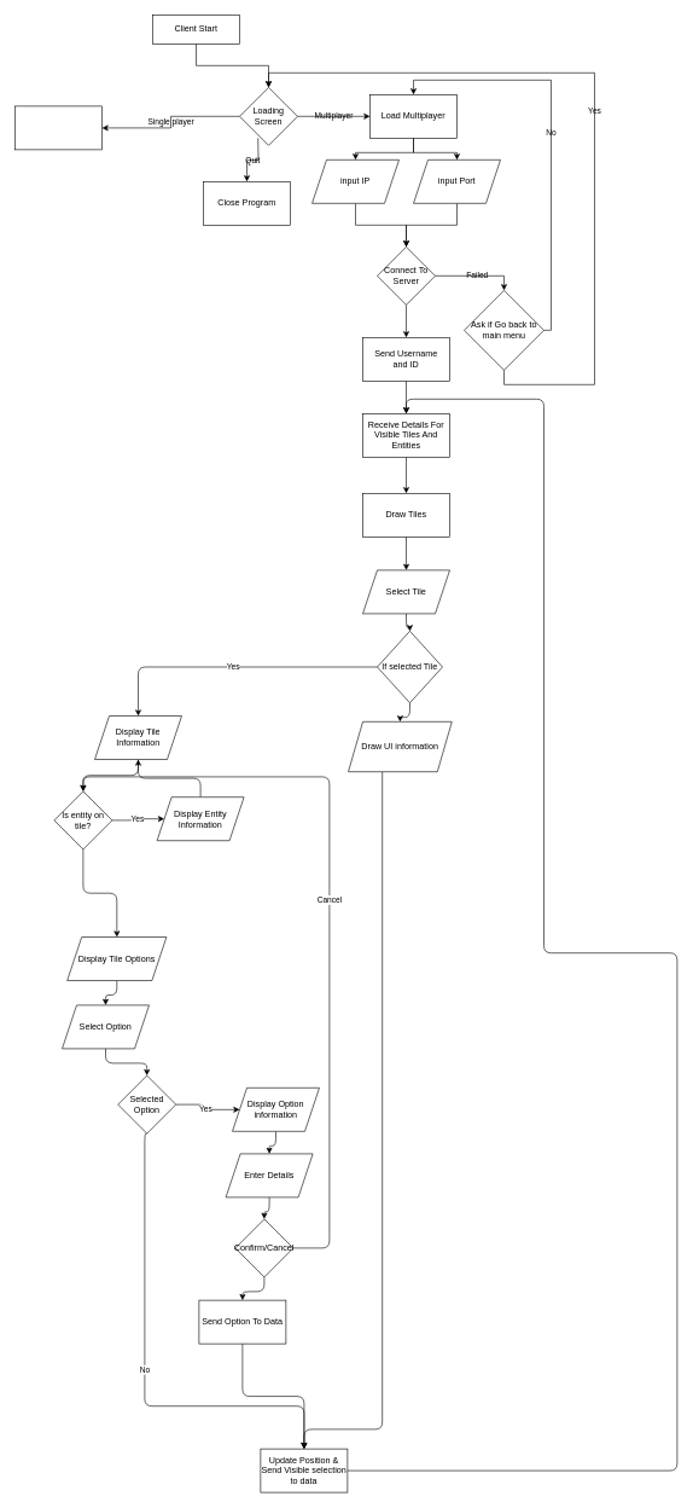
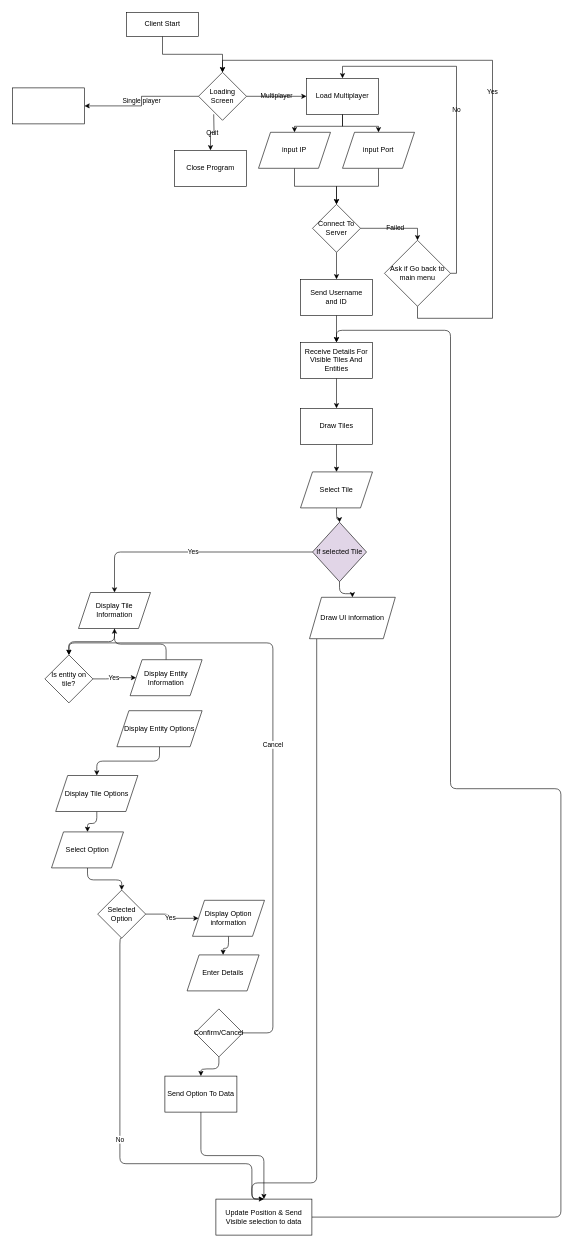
  <mxCell id="0" />
  <mxCell id="1" parent="0" />
  <mxCell id="2" style="edgeStyle=orthogonalEdgeStyle;rounded=0;orthogonalLoop=1;jettySize=auto;html=1;exitX=0.5;exitY=1;exitDx=0;exitDy=0;entryX=0.5;entryY=0;entryDx=0;entryDy=0;labelBackgroundColor=none;fontColor=default;" edge="1" parent="1" source="3" target="6"><mxGeometry relative="1" as="geometry" /></mxCell>
  <mxCell id="3" value="Client Start" style="rounded=0;whiteSpace=wrap;html=1;fontSize=12;glass=0;strokeWidth=1;shadow=0;labelBackgroundColor=none;" parent="1" vertex="1"><mxGeometry x="210" y="20" width="120" height="40" as="geometry" /></mxCell>
  <mxCell id="4" value="Multiplayer" style="edgeStyle=orthogonalEdgeStyle;rounded=0;orthogonalLoop=1;jettySize=auto;html=1;entryX=0;entryY=0.5;entryDx=0;entryDy=0;labelBackgroundColor=none;fontColor=default;" edge="1" parent="1" source="6" target="9"><mxGeometry relative="1" as="geometry" /></mxCell>
  <mxCell id="5" value="Single player" style="edgeStyle=orthogonalEdgeStyle;rounded=0;orthogonalLoop=1;jettySize=auto;html=1;entryX=1;entryY=0.5;entryDx=0;entryDy=0;labelBackgroundColor=none;fontColor=default;" edge="1" parent="1" source="6" target="10"><mxGeometry relative="1" as="geometry"><mxPoint x="310" y="160" as="targetPoint" /></mxGeometry></mxCell>
  <mxCell id="6" value="Loading Screen" style="rhombus;whiteSpace=wrap;html=1;rounded=0;labelBackgroundColor=none;" vertex="1" parent="1"><mxGeometry x="330" y="120" width="80" height="80" as="geometry" /></mxCell>
  <mxCell id="7" style="edgeStyle=orthogonalEdgeStyle;rounded=0;orthogonalLoop=1;jettySize=auto;html=1;entryX=0.5;entryY=0;entryDx=0;entryDy=0;labelBackgroundColor=none;fontColor=default;" edge="1" parent="1" source="9" target="12"><mxGeometry relative="1" as="geometry" /></mxCell>
  <mxCell id="8" style="edgeStyle=orthogonalEdgeStyle;rounded=0;orthogonalLoop=1;jettySize=auto;html=1;entryX=0.5;entryY=0;entryDx=0;entryDy=0;labelBackgroundColor=none;fontColor=default;" edge="1" parent="1" source="9" target="14"><mxGeometry relative="1" as="geometry" /></mxCell>
  <mxCell id="9" value="Load Multiplayer" style="rounded=0;whiteSpace=wrap;html=1;labelBackgroundColor=none;" vertex="1" parent="1"><mxGeometry x="510" y="130" width="120" height="60" as="geometry" /></mxCell>
  <mxCell id="10" value="" style="rounded=0;whiteSpace=wrap;html=1;labelBackgroundColor=none;" vertex="1" parent="1"><mxGeometry x="20" y="146" width="120" height="60" as="geometry" /></mxCell>
  <mxCell id="11" style="edgeStyle=orthogonalEdgeStyle;rounded=0;orthogonalLoop=1;jettySize=auto;html=1;entryX=0.5;entryY=0;entryDx=0;entryDy=0;labelBackgroundColor=none;fontColor=default;" edge="1" parent="1" source="12" target="17"><mxGeometry relative="1" as="geometry"><mxPoint x="570" y="310" as="targetPoint" /></mxGeometry></mxCell>
  <mxCell id="12" value="input IP" style="shape=parallelogram;perimeter=parallelogramPerimeter;whiteSpace=wrap;html=1;fixedSize=1;rounded=0;labelBackgroundColor=none;" vertex="1" parent="1"><mxGeometry x="430" y="220" width="120" height="60" as="geometry" /></mxCell>
  <mxCell id="13" style="edgeStyle=orthogonalEdgeStyle;rounded=0;orthogonalLoop=1;jettySize=auto;html=1;entryX=0.5;entryY=0;entryDx=0;entryDy=0;labelBackgroundColor=none;fontColor=default;" edge="1" parent="1" source="14" target="17"><mxGeometry relative="1" as="geometry"><mxPoint x="570" y="310" as="targetPoint" /></mxGeometry></mxCell>
  <mxCell id="14" value="input Port" style="shape=parallelogram;perimeter=parallelogramPerimeter;whiteSpace=wrap;html=1;fixedSize=1;rounded=0;labelBackgroundColor=none;" vertex="1" parent="1"><mxGeometry x="570" y="220" width="120" height="60" as="geometry" /></mxCell>
  <mxCell id="15" value="Failed" style="edgeStyle=orthogonalEdgeStyle;rounded=0;orthogonalLoop=1;jettySize=auto;html=1;entryX=0.5;entryY=0;entryDx=0;entryDy=0;labelBackgroundColor=none;fontColor=default;" edge="1" parent="1" source="17" target="22"><mxGeometry relative="1" as="geometry" /></mxCell>
  <mxCell id="16" style="edgeStyle=orthogonalEdgeStyle;rounded=0;orthogonalLoop=1;jettySize=auto;html=1;labelBackgroundColor=none;fontColor=default;" edge="1" parent="1" source="17" target="24"><mxGeometry relative="1" as="geometry" /></mxCell>
  <mxCell id="17" value="Connect To Server" style="rhombus;whiteSpace=wrap;html=1;rounded=0;labelBackgroundColor=none;" vertex="1" parent="1"><mxGeometry x="520" y="340" width="80" height="80" as="geometry" /></mxCell>
- <mxCell id="18" value="Close Program" style="rounded=0;whiteSpace=wrap;html=1;labelBackgroundColor=none;" vertex="1" parent="1"><mxGeometry x="280" y="250" width="120" height="60" as="geometry" /></mxCell>
+ <mxCell id="18" value="Close Program" style="rounded=0;whiteSpace=wrap;html=1;labelBackgroundColor=none;" vertex="1" parent="1"><mxGeometry x="290" y="250" width="120" height="60" as="geometry" /></mxCell>
  <mxCell id="19" value="Quit" style="edgeStyle=orthogonalEdgeStyle;rounded=0;orthogonalLoop=1;jettySize=auto;html=1;entryX=0.5;entryY=0;entryDx=0;entryDy=0;labelBackgroundColor=none;fontColor=default;" edge="1" parent="1" target="18"><mxGeometry relative="1" as="geometry"><mxPoint x="355.36" y="190" as="sourcePoint" /><mxPoint x="324.64" y="237.66" as="targetPoint" /></mxGeometry></mxCell>
  <mxCell id="20" value="&lt;div&gt;No&lt;/div&gt;" style="edgeStyle=orthogonalEdgeStyle;rounded=0;orthogonalLoop=1;jettySize=auto;html=1;entryX=0.5;entryY=0;entryDx=0;entryDy=0;labelBackgroundColor=none;fontColor=default;" edge="1" parent="1" source="22" target="9"><mxGeometry relative="1" as="geometry"><Array as="points"><mxPoint x="760" y="455" /><mxPoint x="760" y="110" /><mxPoint x="570" y="110" /></Array></mxGeometry></mxCell>
  <mxCell id="21" value="Yes" style="edgeStyle=orthogonalEdgeStyle;rounded=0;orthogonalLoop=1;jettySize=auto;html=1;exitX=0.5;exitY=1;exitDx=0;exitDy=0;entryX=0.5;entryY=0;entryDx=0;entryDy=0;labelBackgroundColor=none;fontColor=default;" edge="1" parent="1" source="22" target="6"><mxGeometry relative="1" as="geometry"><Array as="points"><mxPoint x="695" y="530" /><mxPoint x="820" y="530" /><mxPoint x="820" y="100" /><mxPoint x="370" y="100" /></Array></mxGeometry></mxCell>
  <mxCell id="22" value="Ask if Go back to main menu" style="rhombus;whiteSpace=wrap;html=1;rounded=0;labelBackgroundColor=none;" vertex="1" parent="1"><mxGeometry x="640" y="400" width="110" height="110" as="geometry" /></mxCell>
  <mxCell id="23" style="edgeStyle=orthogonalEdgeStyle;rounded=0;orthogonalLoop=1;jettySize=auto;html=1;exitX=0.5;exitY=1;exitDx=0;exitDy=0;entryX=0.5;entryY=0;entryDx=0;entryDy=0;labelBackgroundColor=none;fontColor=default;" edge="1" parent="1" source="24" target="26"><mxGeometry relative="1" as="geometry" /></mxCell>
  <mxCell id="24" value="&lt;div&gt;Send Username&lt;/div&gt;&lt;div&gt;and ID&lt;/div&gt;" style="rounded=0;whiteSpace=wrap;html=1;labelBackgroundColor=none;" vertex="1" parent="1"><mxGeometry x="500" y="465" width="120" height="60" as="geometry" /></mxCell>
  <mxCell id="25" style="edgeStyle=orthogonalEdgeStyle;rounded=0;orthogonalLoop=1;jettySize=auto;html=1;entryX=0.5;entryY=0;entryDx=0;entryDy=0;labelBackgroundColor=none;fontColor=default;" edge="1" parent="1" source="26" target="28"><mxGeometry relative="1" as="geometry" /></mxCell>
  <mxCell id="26" value="Receive Details For Visible Tiles And Entities" style="rounded=0;whiteSpace=wrap;html=1;labelBackgroundColor=none;" vertex="1" parent="1"><mxGeometry x="500" y="570" width="120" height="60" as="geometry" /></mxCell>
  <mxCell id="27" style="edgeStyle=orthogonalEdgeStyle;orthogonalLoop=1;jettySize=auto;html=1;entryX=0.5;entryY=0;entryDx=0;entryDy=0;labelBackgroundColor=none;fontColor=default;rounded=0;" edge="1" parent="1" source="28" target="30"><mxGeometry relative="1" as="geometry" /></mxCell>
  <mxCell id="28" value="Draw Tiles" style="rounded=0;whiteSpace=wrap;html=1;labelBackgroundColor=none;" vertex="1" parent="1"><mxGeometry x="500" y="680" width="120" height="60" as="geometry" /></mxCell>
  <mxCell id="29" style="edgeStyle=orthogonalEdgeStyle;orthogonalLoop=1;jettySize=auto;html=1;entryX=0.5;entryY=0;entryDx=0;entryDy=0;" edge="1" parent="1" source="30" target="44"><mxGeometry relative="1" as="geometry" /></mxCell>
  <mxCell id="30" value="Select Tile" style="shape=parallelogram;perimeter=parallelogramPerimeter;whiteSpace=wrap;html=1;fixedSize=1;labelBackgroundColor=none;rounded=0;" vertex="1" parent="1"><mxGeometry x="500" y="786" width="120" height="60" as="geometry" /></mxCell>
  <mxCell id="31" style="edgeStyle=orthogonalEdgeStyle;orthogonalLoop=1;jettySize=auto;html=1;entryX=0.5;entryY=0;entryDx=0;entryDy=0;" edge="1" parent="1" source="32" target="35"><mxGeometry relative="1" as="geometry" /></mxCell>
  <mxCell id="32" value="Display Tile Information" style="shape=parallelogram;perimeter=parallelogramPerimeter;whiteSpace=wrap;html=1;fixedSize=1;labelBackgroundColor=none;rounded=0;" vertex="1" parent="1"><mxGeometry x="130" y="987" width="120" height="60" as="geometry" /></mxCell>
  <mxCell id="33" value="Yes" style="edgeStyle=orthogonalEdgeStyle;orthogonalLoop=1;jettySize=auto;html=1;" edge="1" parent="1" source="35" target="37"><mxGeometry relative="1" as="geometry" /></mxCell>
- <mxCell id="34" style="edgeStyle=orthogonalEdgeStyle;orthogonalLoop=1;jettySize=auto;html=1;entryX=0.5;entryY=0;entryDx=0;entryDy=0;" edge="1" parent="1" source="35" target="39"><mxGeometry relative="1" as="geometry" /></mxCell>
  <mxCell id="35" value="Is entity on tile?" style="rhombus;whiteSpace=wrap;html=1;" vertex="1" parent="1"><mxGeometry x="74" y="1091" width="80" height="80" as="geometry" /></mxCell>
  <mxCell id="36" style="edgeStyle=orthogonalEdgeStyle;orthogonalLoop=1;jettySize=auto;html=1;" edge="1" parent="1" source="37" target="32"><mxGeometry relative="1" as="geometry" /></mxCell>
  <mxCell id="37" value="Display Entity Information" style="shape=parallelogram;perimeter=parallelogramPerimeter;whiteSpace=wrap;html=1;fixedSize=1;" vertex="1" parent="1"><mxGeometry x="216" y="1099" width="120" height="60" as="geometry" /></mxCell>
  <mxCell id="38" style="edgeStyle=orthogonalEdgeStyle;orthogonalLoop=1;jettySize=auto;html=1;entryX=0.5;entryY=0;entryDx=0;entryDy=0;" edge="1" parent="1" source="39" target="46"><mxGeometry relative="1" as="geometry" /></mxCell>
  <mxCell id="39" value="Display Tile Options" style="shape=parallelogram;perimeter=parallelogramPerimeter;whiteSpace=wrap;html=1;fixedSize=1;" vertex="1" parent="1"><mxGeometry x="92" y="1292" width="137" height="60" as="geometry" /></mxCell>
+ <mxCell id="40" style="edgeStyle=orthogonalEdgeStyle;orthogonalLoop=1;jettySize=auto;html=1;entryX=0.5;entryY=0;entryDx=0;entryDy=0;" edge="1" parent="1" source="41" target="39"><mxGeometry relative="1" as="geometry" /></mxCell>
+ <mxCell id="41" value="Display Entity Options" style="shape=parallelogram;perimeter=parallelogramPerimeter;whiteSpace=wrap;html=1;fixedSize=1;" vertex="1" parent="1"><mxGeometry x="194" y="1184" width="142" height="60" as="geometry" /></mxCell>
  <mxCell id="42" value="Yes" style="edgeStyle=orthogonalEdgeStyle;orthogonalLoop=1;jettySize=auto;html=1;entryX=0.5;entryY=0;entryDx=0;entryDy=0;" edge="1" parent="1" source="44" target="32"><mxGeometry relative="1" as="geometry" /></mxCell>
  <mxCell id="43" style="edgeStyle=orthogonalEdgeStyle;orthogonalLoop=1;jettySize=auto;html=1;entryX=0.5;entryY=0;entryDx=0;entryDy=0;" edge="1" parent="1" source="44" target="62"><mxGeometry relative="1" as="geometry" /></mxCell>
- <mxCell id="44" value="If selected Tile" style="rhombus;whiteSpace=wrap;html=1;" vertex="1" parent="1"><mxGeometry x="520" y="870" width="90" height="99" as="geometry" /></mxCell>
+ <mxCell id="44" value="If selected Tile" style="rhombus;whiteSpace=wrap;html=1;fillColor=#e1d5e7;" vertex="1" parent="1"><mxGeometry x="520" y="870" width="90" height="99" as="geometry" /></mxCell>
  <mxCell id="45" style="edgeStyle=orthogonalEdgeStyle;orthogonalLoop=1;jettySize=auto;html=1;entryX=0.5;entryY=0;entryDx=0;entryDy=0;" edge="1" parent="1" source="46" target="49"><mxGeometry relative="1" as="geometry" /></mxCell>
  <mxCell id="46" value="Select Option" style="shape=parallelogram;perimeter=parallelogramPerimeter;whiteSpace=wrap;html=1;fixedSize=1;" vertex="1" parent="1"><mxGeometry x="85" y="1386" width="120" height="60" as="geometry" /></mxCell>
  <mxCell id="47" value="Yes" style="edgeStyle=orthogonalEdgeStyle;orthogonalLoop=1;jettySize=auto;html=1;entryX=0;entryY=0.5;entryDx=0;entryDy=0;" edge="1" parent="1" source="49" target="51"><mxGeometry relative="1" as="geometry" /></mxCell>
  <mxCell id="48" value="No" style="edgeStyle=orthogonalEdgeStyle;orthogonalLoop=1;jettySize=auto;html=1;exitX=0.5;exitY=1;exitDx=0;exitDy=0;entryX=0.5;entryY=0;entryDx=0;entryDy=0;" edge="1" parent="1" source="49" target="60"><mxGeometry relative="1" as="geometry"><mxPoint x="366" y="1952" as="targetPoint" /><Array as="points"><mxPoint x="199" y="1563" /><mxPoint x="199" y="1939" /><mxPoint x="419" y="1939" /></Array></mxGeometry></mxCell>
  <mxCell id="49" value="Selected Option" style="rhombus;whiteSpace=wrap;html=1;" vertex="1" parent="1"><mxGeometry x="162" y="1483" width="80" height="80" as="geometry" /></mxCell>
  <mxCell id="50" style="edgeStyle=orthogonalEdgeStyle;orthogonalLoop=1;jettySize=auto;html=1;entryX=0.5;entryY=0;entryDx=0;entryDy=0;" edge="1" parent="1" source="51" target="53"><mxGeometry relative="1" as="geometry" /></mxCell>
  <mxCell id="51" value="Display Option information" style="shape=parallelogram;perimeter=parallelogramPerimeter;whiteSpace=wrap;html=1;fixedSize=1;" vertex="1" parent="1"><mxGeometry x="320" y="1500" width="120" height="60" as="geometry" /></mxCell>
- <mxCell id="52" style="edgeStyle=orthogonalEdgeStyle;orthogonalLoop=1;jettySize=auto;html=1;entryX=0.5;entryY=0;entryDx=0;entryDy=0;" edge="1" parent="1" source="53" target="56"><mxGeometry relative="1" as="geometry" /></mxCell>
  <mxCell id="53" value="Enter Details" style="shape=parallelogram;perimeter=parallelogramPerimeter;whiteSpace=wrap;html=1;fixedSize=1;" vertex="1" parent="1"><mxGeometry x="311" y="1591" width="120" height="60" as="geometry" /></mxCell>
  <mxCell id="54" value="Cancel" style="edgeStyle=orthogonalEdgeStyle;orthogonalLoop=1;jettySize=auto;html=1;exitX=1;exitY=0.5;exitDx=0;exitDy=0;entryX=0.5;entryY=0;entryDx=0;entryDy=0;" edge="1" parent="1" source="56" target="35"><mxGeometry relative="1" as="geometry"><Array as="points"><mxPoint x="454" y="1721" /><mxPoint x="454" y="1071" /><mxPoint x="114" y="1071" /></Array></mxGeometry></mxCell>
  <mxCell id="55" style="edgeStyle=orthogonalEdgeStyle;orthogonalLoop=1;jettySize=auto;html=1;entryX=0.5;entryY=0;entryDx=0;entryDy=0;" edge="1" parent="1" source="56" target="58"><mxGeometry relative="1" as="geometry" /></mxCell>
  <mxCell id="56" value="Confirm/Cancel" style="rhombus;whiteSpace=wrap;html=1;" vertex="1" parent="1"><mxGeometry x="324" y="1681" width="80" height="80" as="geometry" /></mxCell>
  <mxCell id="57" style="edgeStyle=orthogonalEdgeStyle;orthogonalLoop=1;jettySize=auto;html=1;entryX=0.5;entryY=0;entryDx=0;entryDy=0;" edge="1" parent="1" source="58" target="60"><mxGeometry relative="1" as="geometry" /></mxCell>
  <mxCell id="58" value="Send Option To Data" style="rounded=0;whiteSpace=wrap;html=1;" vertex="1" parent="1"><mxGeometry x="274" y="1793" width="120" height="60" as="geometry" /></mxCell>
  <mxCell id="59" style="edgeStyle=orthogonalEdgeStyle;orthogonalLoop=1;jettySize=auto;html=1;entryX=0.5;entryY=0;entryDx=0;entryDy=0;" edge="1" parent="1" source="60" target="26"><mxGeometry relative="1" as="geometry"><Array as="points"><mxPoint x="934" y="2028" /><mxPoint x="934" y="1314" /><mxPoint x="750" y="1314" /><mxPoint x="750" y="550" /><mxPoint x="560" y="550" /></Array></mxGeometry></mxCell>
- <mxCell id="60" value="Update Position &amp;amp; Send Visible selection to data" style="rounded=0;whiteSpace=wrap;html=1;" vertex="1" parent="1"><mxGeometry x="359" y="1998" width="120" height="60" as="geometry" /></mxCell>
+ <mxCell id="60" value="Update Position &amp;amp; Send Visible selection to data" style="rounded=0;whiteSpace=wrap;html=1;" vertex="1" parent="1"><mxGeometry x="359" y="1998" width="160" height="60" as="geometry" /></mxCell>
  <mxCell id="61" style="edgeStyle=orthogonalEdgeStyle;orthogonalLoop=1;jettySize=auto;html=1;entryX=0.5;entryY=0;entryDx=0;entryDy=0;" edge="1" parent="1" source="62" target="60"><mxGeometry relative="1" as="geometry"><mxPoint x="454.222" y="1961.222" as="targetPoint" /><Array as="points"><mxPoint x="527" y="1971" /><mxPoint x="419" y="1971" /></Array></mxGeometry></mxCell>
- <mxCell id="62" value="Draw UI information" style="shape=parallelogram;perimeter=parallelogramPerimeter;whiteSpace=wrap;html=1;fixedSize=1;" vertex="1" parent="1"><mxGeometry x="480" y="995" width="143" height="69" as="geometry" /></mxCell>
+ <mxCell id="62" value="Draw UI information" style="shape=parallelogram;perimeter=parallelogramPerimeter;whiteSpace=wrap;html=1;fixedSize=1;" vertex="1" parent="1"><mxGeometry x="515" y="995" width="143" height="69" as="geometry" /></mxCell>
